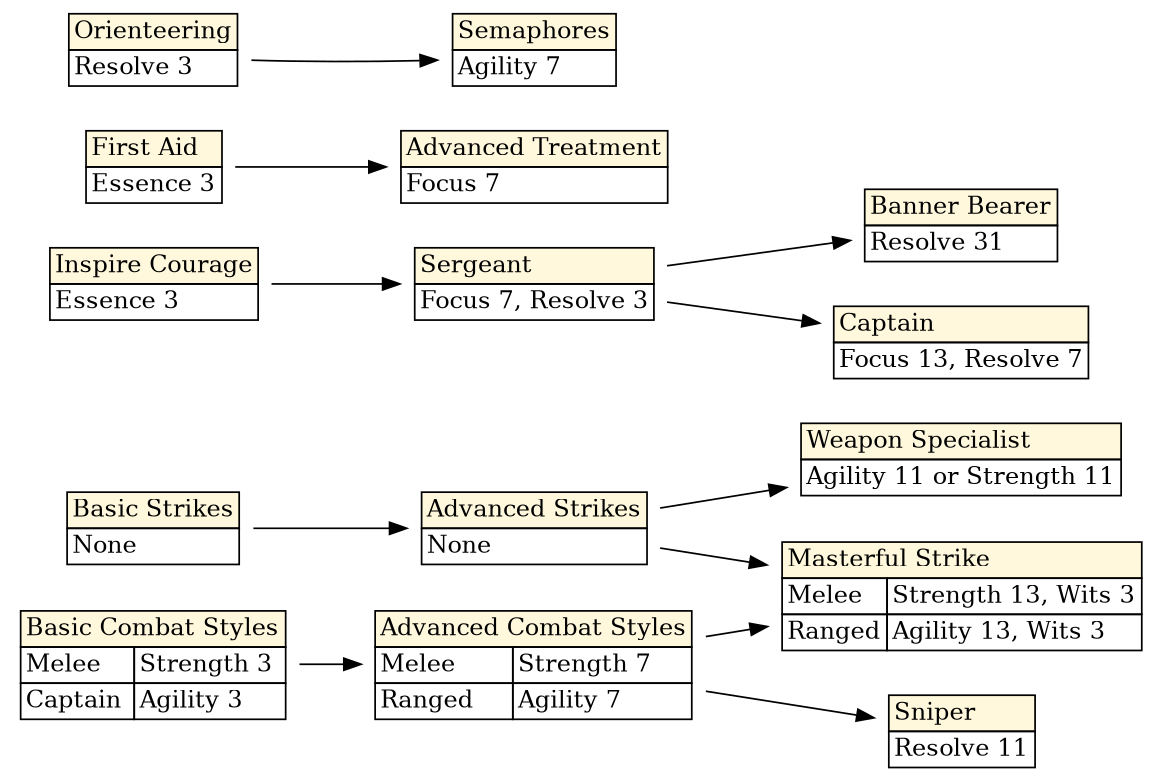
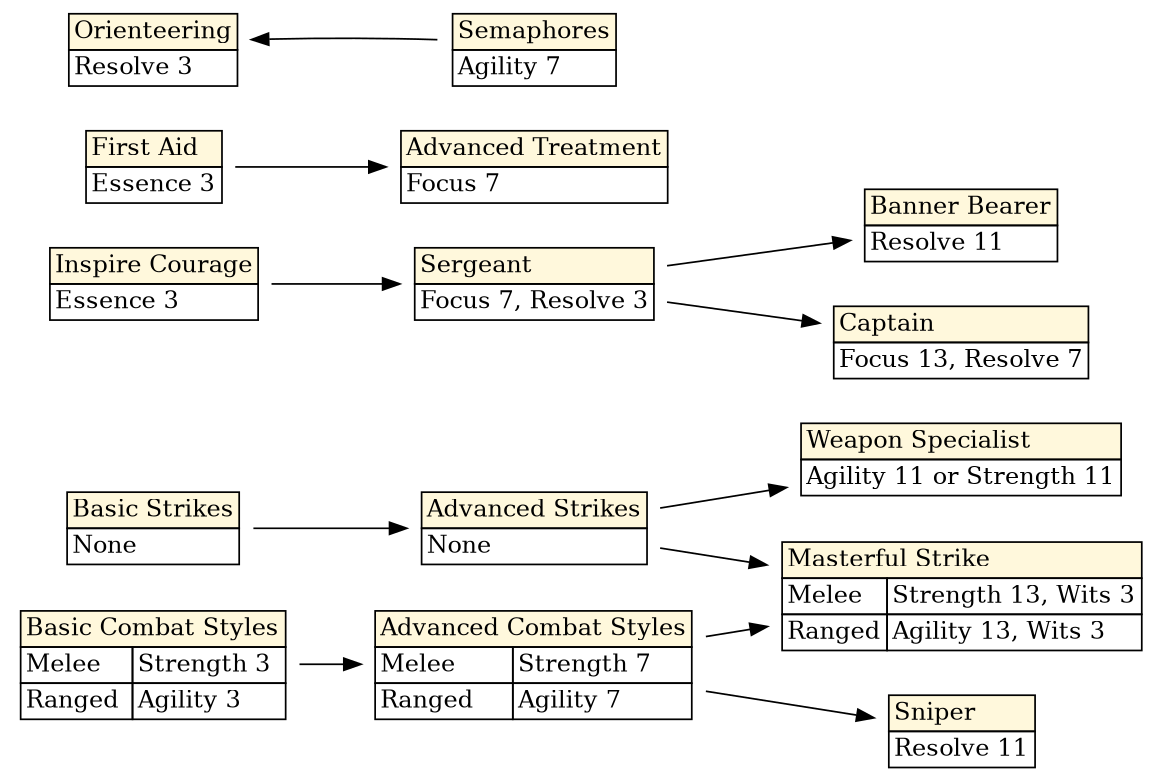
  strict digraph {
    rankdir=LR
    splines=line
    node [shape=plaintext]
    n1 [label=< <TABLE BORDER="0" CELLBORDER="1" CELLSPACING="0">   <TR><TD ALIGN="LEFT" bgcolor="cornsilk">Basic Strikes</TD></TR>   <TR> <TD ALIGN="LEFT">None</TD></TR> </TABLE>>]
    n2 [label=< <TABLE BORDER="0" CELLBORDER="1" CELLSPACING="0">   <TR><TD ALIGN="LEFT" bgcolor="cornsilk">Advanced Strikes</TD></TR>   <TR> <TD ALIGN="LEFT">None</TD></TR> </TABLE>>]
    n3 [label=< <TABLE BORDER="0" CELLBORDER="1" CELLSPACING="0">   <TR><TD ALIGN="LEFT" COLSPAN="2" bgcolor="cornsilk">Masterful Strike</TD></TR>   <TR><TD ALIGN="LEFT">Melee</TD><TD ALIGN="LEFT">Strength 13, Wits 3</TD></TR>   <TR><TD ALIGN="LEFT">Ranged</TD><TD ALIGN="LEFT">Agility 13, Wits 3</TD></TR> </TABLE>>]
    n4 [label=< <TABLE BORDER="0" CELLBORDER="1" CELLSPACING="0">   <TR><TD ALIGN="LEFT" bgcolor="cornsilk">Weapon Specialist</TD></TR>   <TR> <TD ALIGN="LEFT">Agility 11 or Strength 11</TD></TR> </TABLE>>]
-   n5 [label=< <TABLE BORDER="0" CELLBORDER="1" CELLSPACING="0">   <TR><TD ALIGN="LEFT" COLSPAN="2" bgcolor="cornsilk">Basic Combat Styles</TD></TR>   <TR><TD ALIGN="LEFT">Melee</TD><TD ALIGN="LEFT">Strength 3</TD></TR>   <TR><TD ALIGN="LEFT">Captain</TD><TD ALIGN="LEFT">Agility 3</TD></TR> </TABLE>>]
+   n5 [label=< <TABLE BORDER="0" CELLBORDER="1" CELLSPACING="0">   <TR><TD ALIGN="LEFT" COLSPAN="2" bgcolor="cornsilk">Basic Combat Styles</TD></TR>   <TR><TD ALIGN="LEFT">Melee</TD><TD ALIGN="LEFT">Strength 3</TD></TR>   <TR><TD ALIGN="LEFT">Ranged</TD><TD ALIGN="LEFT">Agility 3</TD></TR> </TABLE>>]
    n6 [label=< <TABLE BORDER="0" CELLBORDER="1" CELLSPACING="0">   <TR><TD ALIGN="LEFT" COLSPAN="2" bgcolor="cornsilk">Advanced Combat Styles</TD></TR>   <TR><TD ALIGN="LEFT">Melee</TD><TD ALIGN="LEFT">Strength 7</TD></TR>   <TR><TD ALIGN="LEFT">Ranged</TD><TD ALIGN="LEFT">Agility 7</TD></TR> </TABLE>>]
    n7 [label=< <TABLE BORDER="0" CELLBORDER="1" CELLSPACING="0">   <TR><TD ALIGN="LEFT" bgcolor="cornsilk">Sniper</TD></TR>   <TR> <TD ALIGN="LEFT">Resolve 11</TD></TR> </TABLE>>]
    n8 [label=< <TABLE BORDER="0" CELLBORDER="1" CELLSPACING="0">   <TR><TD ALIGN="LEFT" bgcolor="cornsilk">Inspire Courage</TD></TR>   <TR> <TD ALIGN="LEFT">Essence 3</TD></TR> </TABLE>>]
    n9 [label=< <TABLE BORDER="0" CELLBORDER="1" CELLSPACING="0">   <TR><TD ALIGN="LEFT" bgcolor="cornsilk">Sergeant</TD></TR>   <TR> <TD ALIGN="LEFT">Focus 7, Resolve 3</TD></TR> </TABLE>>]
-   n10 [label=< <TABLE BORDER="0" CELLBORDER="1" CELLSPACING="0">   <TR><TD ALIGN="LEFT" bgcolor="cornsilk">Banner Bearer</TD></TR>   <TR> <TD ALIGN="LEFT">Resolve 31</TD></TR> </TABLE>>]
+   n10 [label=< <TABLE BORDER="0" CELLBORDER="1" CELLSPACING="0">   <TR><TD ALIGN="LEFT" bgcolor="cornsilk">Banner Bearer</TD></TR>   <TR> <TD ALIGN="LEFT">Resolve 11</TD></TR> </TABLE>>]
    n11 [label=< <TABLE BORDER="0" CELLBORDER="1" CELLSPACING="0">   <TR><TD ALIGN="LEFT" bgcolor="cornsilk">Captain</TD></TR>   <TR> <TD ALIGN="LEFT">Focus 13, Resolve 7</TD></TR> </TABLE>>]
    n12 [label=< <TABLE BORDER="0" CELLBORDER="1" CELLSPACING="0">   <TR><TD ALIGN="LEFT" bgcolor="cornsilk">First Aid</TD></TR>   <TR> <TD ALIGN="LEFT">Essence 3</TD></TR> </TABLE>>]
    n13 [label=< <TABLE BORDER="0" CELLBORDER="1" CELLSPACING="0">   <TR><TD ALIGN="LEFT" bgcolor="cornsilk">Advanced Treatment</TD></TR>   <TR><TD ALIGN="LEFT">Focus 7</TD></TR> </TABLE>>]
    n14 [label=< <TABLE BORDER="0" CELLBORDER="1" CELLSPACING="0">   <TR><TD ALIGN="LEFT" bgcolor="cornsilk">Orienteering</TD></TR>   <TR> <TD ALIGN="LEFT">Resolve 3</TD></TR> </TABLE>>]
    n15 [label=< <TABLE BORDER="0" CELLBORDER="1" CELLSPACING="0">   <TR><TD ALIGN="LEFT" bgcolor="cornsilk">Semaphores</TD></TR>   <TR> <TD ALIGN="LEFT">Agility 7</TD></TR> </TABLE>>]
    n1 -> n2
    n2 -> n3
    n2 -> n4
    n5 -> n6
    n6 -> n3
    n6 -> n7
    n8 -> n9
    n9 -> n10
    n9 -> n11
    n12 -> n13
-   n14 -> n15
+   n15 -> n14
  }
